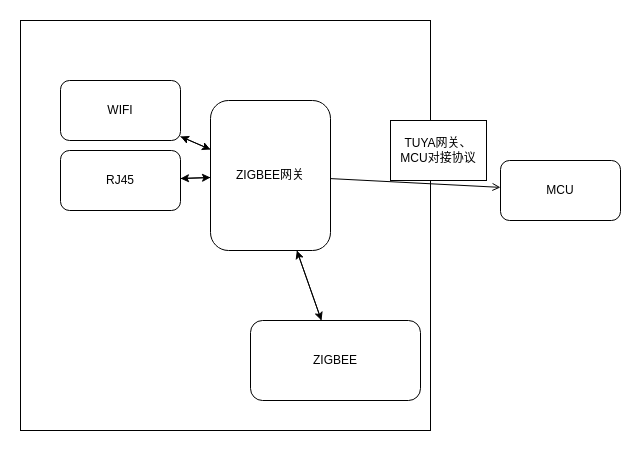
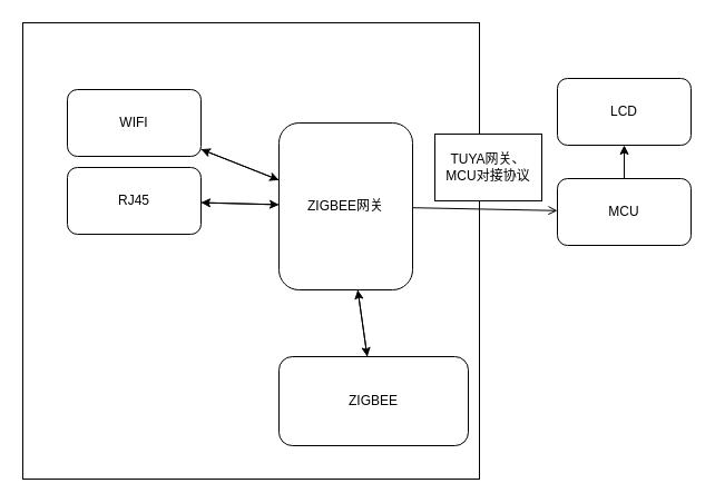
  <mxCell id="0" />
  <mxCell id="1" parent="0" />
  <mxCell id="2" value="" style="whiteSpace=wrap;html=1;aspect=fixed;" vertex="1" parent="1"><mxGeometry x="20" y="20" width="410" height="410" as="geometry" /></mxCell>
+ <mxCell id="3" value="" style="edgeStyle=none;html=1;" edge="1" parent="1" source="4" target="5"><mxGeometry relative="1" as="geometry" /></mxCell>
  <mxCell id="4" value="MCU" style="rounded=1;whiteSpace=wrap;html=1;" parent="1" vertex="1"><mxGeometry x="500" y="160" width="120" height="60" as="geometry" /></mxCell>
+ <mxCell id="5" value="LCD" style="whiteSpace=wrap;html=1;rounded=1;" vertex="1" parent="1"><mxGeometry x="500" y="70" width="120" height="60" as="geometry" /></mxCell>
  <mxCell id="6" value="" style="edgeStyle=none;html=1;" edge="1" parent="1" source="10" target="12"><mxGeometry relative="1" as="geometry" /></mxCell>
  <mxCell id="7" value="" style="edgeStyle=none;html=1;" edge="1" parent="1" source="10" target="14"><mxGeometry relative="1" as="geometry" /></mxCell>
  <mxCell id="8" value="" style="edgeStyle=none;html=1;" edge="1" parent="1" source="10" target="16"><mxGeometry relative="1" as="geometry" /></mxCell>
  <mxCell id="9" value="" style="edgeStyle=none;html=1;endArrow=open;" edge="1" parent="1" source="10" target="4"><mxGeometry relative="1" as="geometry" /></mxCell>
- <mxCell id="10" value="ZIGBEE网关" style="rounded=1;whiteSpace=wrap;html=1;" vertex="1" parent="1"><mxGeometry x="210" y="100" width="120" height="150" as="geometry" /></mxCell>
+ <mxCell id="10" value="ZIGBEE网关" style="rounded=1;whiteSpace=wrap;html=1;" vertex="1" parent="1"><mxGeometry x="250" y="110" width="120" height="150" as="geometry" /></mxCell>
  <mxCell id="11" value="" style="edgeStyle=none;html=1;" edge="1" parent="1" source="12" target="10"><mxGeometry relative="1" as="geometry" /></mxCell>
  <mxCell id="12" value="WIFI" style="whiteSpace=wrap;html=1;rounded=1;" vertex="1" parent="1"><mxGeometry x="60" y="80" width="120" height="60" as="geometry" /></mxCell>
  <mxCell id="13" value="" style="edgeStyle=none;html=1;" edge="1" parent="1" source="14" target="10"><mxGeometry relative="1" as="geometry" /></mxCell>
  <mxCell id="14" value="RJ45" style="whiteSpace=wrap;html=1;rounded=1;" vertex="1" parent="1"><mxGeometry x="60" y="150" width="120" height="60" as="geometry" /></mxCell>
  <mxCell id="15" value="" style="edgeStyle=none;html=1;" edge="1" parent="1" source="16" target="10"><mxGeometry relative="1" as="geometry" /></mxCell>
  <mxCell id="16" value="ZIGBEE" style="whiteSpace=wrap;html=1;rounded=1;" vertex="1" parent="1"><mxGeometry x="250" y="320" width="170" height="80" as="geometry" /></mxCell>
  <mxCell id="17" value="TUYA网关、MCU对接协议" style="whiteSpace=wrap;html=1;" vertex="1" parent="1"><mxGeometry x="390" y="120" width="96" height="60" as="geometry" /></mxCell>
